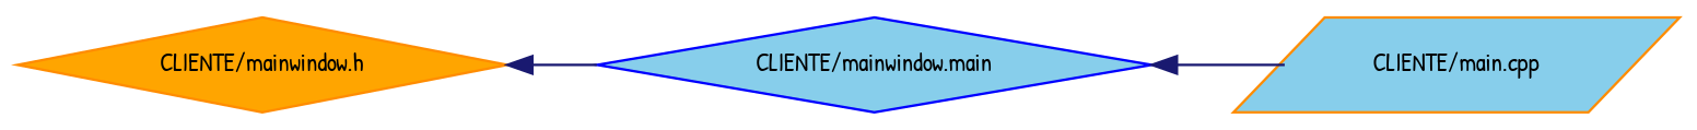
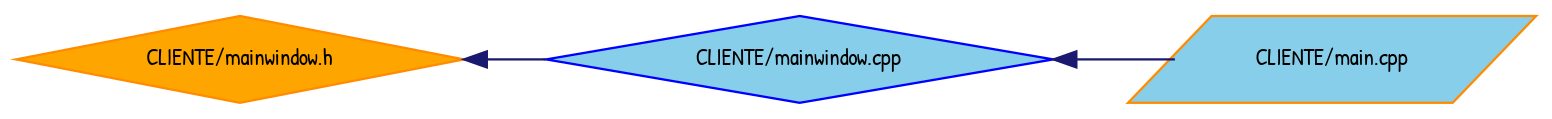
  digraph {
    fontname="Patrick Hand"
    rankdir=LR
    node [color=darkorange fillcolor=skyblue fontname="Patrick Hand" fontsize=10 shape=diamond style=filled]
    edge [color=midnightblue dir=back fontname="Patrick Hand" fontsize=10 labelfontname=Helvetica labelfontsize=10 style=solid]
    n1 [fillcolor=orange fontcolor=black height=0.2 label="CLIENTE/mainwindow.h" width=0.4]
-   n2 [color=blue height=0.2 label="CLIENTE/mainwindow.main" width=0.4]
+   n2 [color=blue height=0.2 label="CLIENTE/mainwindow.cpp" width=0.4]
    n3 [height=0.2 label="CLIENTE/main.cpp" shape=parallelogram width=0.4]
    n1 -> n2
    n2 -> n3
  }
